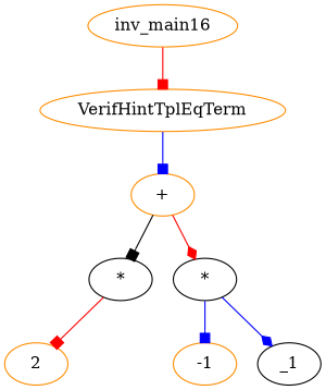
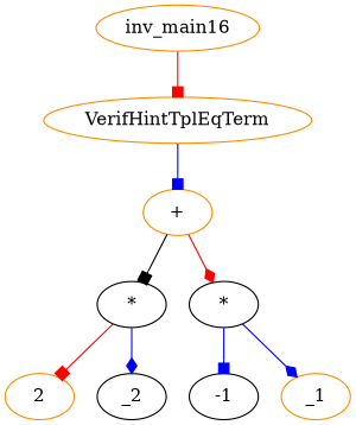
  digraph {
    node [color=darkorange]
    edge [arrowhead=box color=blue]
    n1 [label=inv_main16]
    n2 [label=VerifHintTplEqTerm]
    n3 [label="+"]
    n4 [color=black label="*"]
    n5 [color=black label="*"]
    n6 [label=2]
-   n8 [label=-1]
-   n9 [color=black label=_1]
+   n7 [color=black label=_2]
+   n8 [color=black label=-1]
+   n9 [label=_1]
    n1 -> n2 [color=red]
    n2 -> n3
    n3 -> n4 [color=black]
    n3 -> n5 [arrowhead=diamond color=red]
    n4 -> n6 [color=red]
+   n4 -> n7 [arrowhead=diamond]
    n5 -> n8
    n5 -> n9 [arrowhead=diamond]
  }
